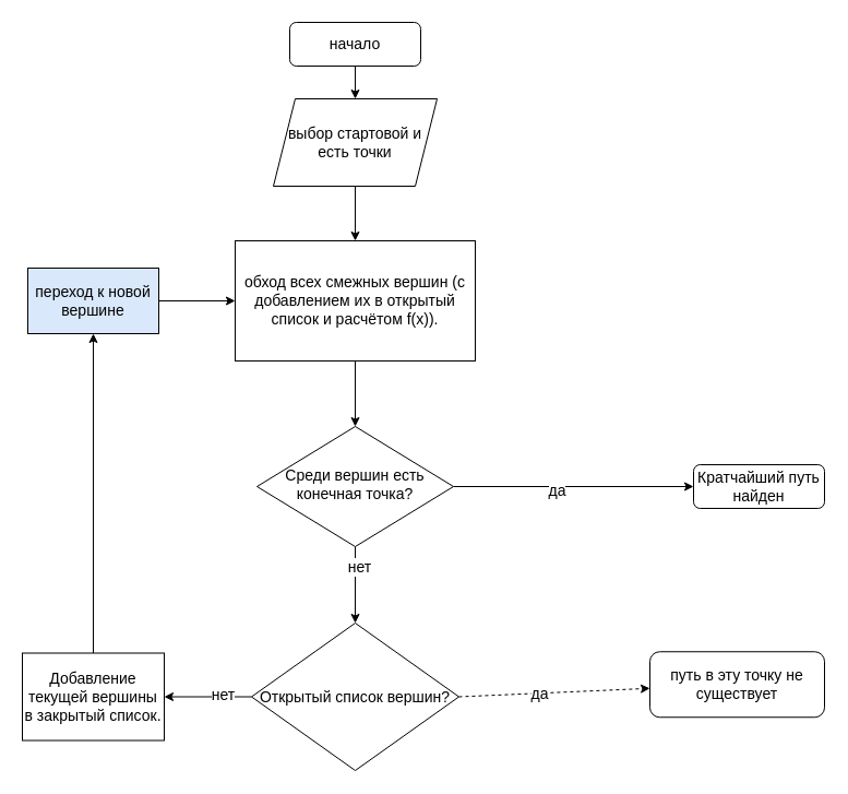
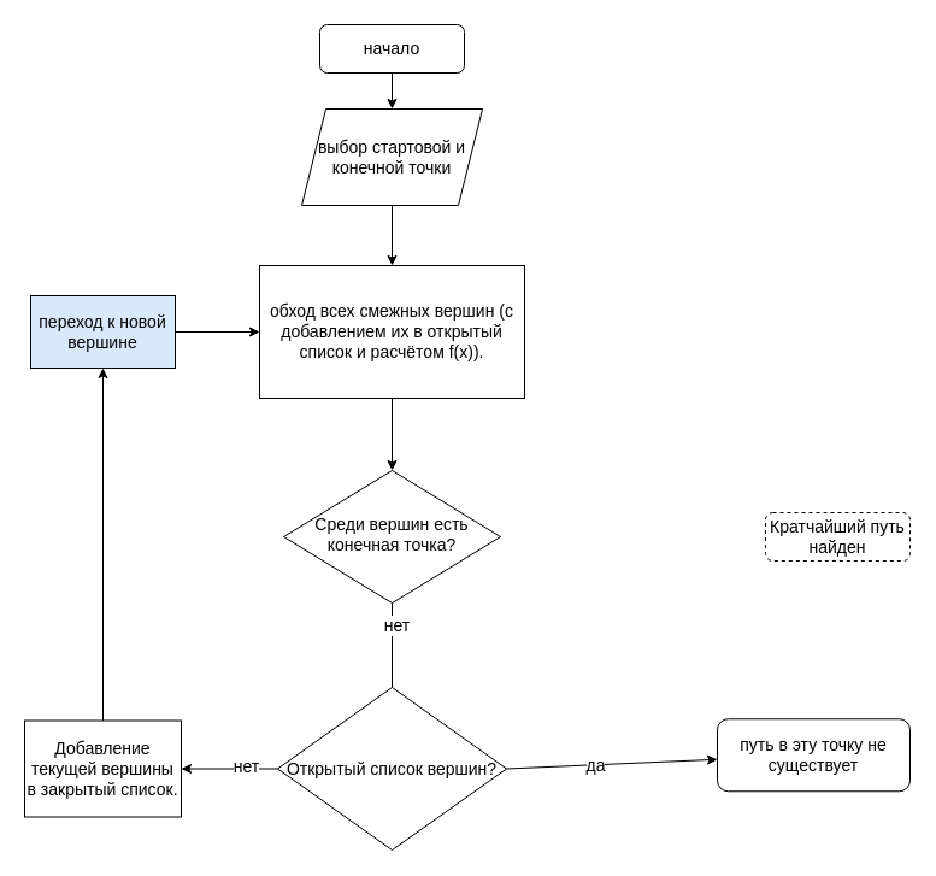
  <mxCell id="0" />
  <mxCell id="1" parent="0" />
  <mxCell id="2" style="rounded=0;orthogonalLoop=1;jettySize=auto;html=1;exitX=0.5;exitY=1;exitDx=0;exitDy=0;entryX=0.5;entryY=0;entryDx=0;entryDy=0;align=center;" edge="1" parent="1" source="3" target="13"><mxGeometry relative="1" as="geometry" /></mxCell>
  <mxCell id="3" value="&lt;font style=&quot;font-size: 14px&quot;&gt;начало&lt;/font&gt;" style="rounded=1;whiteSpace=wrap;html=1;fontSize=12;glass=0;strokeWidth=1;shadow=0;align=center;" parent="1" vertex="1"><mxGeometry x="265" y="20" width="120" height="40" as="geometry" /></mxCell>
- <mxCell id="4" style="edgeStyle=none;rounded=0;orthogonalLoop=1;jettySize=auto;html=1;" edge="1" parent="1" source="8" target="9"><mxGeometry relative="1" as="geometry" /></mxCell>
- <mxCell id="5" value="&lt;font style=&quot;font-size: 14px&quot;&gt;да&lt;/font&gt;" style="edgeLabel;html=1;align=center;verticalAlign=middle;resizable=0;points=[];" vertex="1" connectable="0" parent="4"><mxGeometry x="-0.148" y="-3" relative="1" as="geometry"><mxPoint as="offset" /></mxGeometry></mxCell>
- <mxCell id="6" value="" style="edgeStyle=none;rounded=0;orthogonalLoop=1;jettySize=auto;html=1;align=center;" edge="1" parent="1" source="8" target="18"><mxGeometry relative="1" as="geometry" /></mxCell>
+ <mxCell id="6" value="" style="edgeStyle=none;rounded=0;orthogonalLoop=1;jettySize=auto;html=1;align=center;endArrow=none;" edge="1" parent="1" source="8" target="18"><mxGeometry relative="1" as="geometry" /></mxCell>
  <mxCell id="7" value="&lt;font style=&quot;font-size: 14px&quot;&gt;нет&lt;/font&gt;" style="edgeLabel;html=1;align=center;verticalAlign=middle;resizable=0;points=[];" vertex="1" connectable="0" parent="6"><mxGeometry x="-0.444" y="3" relative="1" as="geometry"><mxPoint y="-1" as="offset" /></mxGeometry></mxCell>
  <mxCell id="8" value="&lt;font style=&quot;font-size: 14px&quot;&gt;Среди вершин есть конечная точка?&lt;/font&gt;" style="rhombus;whiteSpace=wrap;html=1;shadow=0;fontFamily=Helvetica;fontSize=12;align=center;strokeWidth=1;spacing=6;spacingTop=-4;" parent="1" vertex="1"><mxGeometry x="235" y="390" width="180" height="110" as="geometry" /></mxCell>
- <mxCell id="9" value="&lt;font style=&quot;font-size: 14px&quot;&gt;Кратчайший путь найден&lt;/font&gt;" style="rounded=1;whiteSpace=wrap;html=1;fontSize=12;glass=0;strokeWidth=1;shadow=0;" parent="1" vertex="1"><mxGeometry x="635" y="425" width="120" height="40" as="geometry" /></mxCell>
+ <mxCell id="9" value="&lt;font style=&quot;font-size: 14px&quot;&gt;Кратчайший путь найден&lt;/font&gt;" style="rounded=1;whiteSpace=wrap;html=1;fontSize=12;glass=0;strokeWidth=1;shadow=0;dashed=1;" parent="1" vertex="1"><mxGeometry x="635" y="425" width="120" height="40" as="geometry" /></mxCell>
  <mxCell id="10" style="edgeStyle=none;rounded=0;orthogonalLoop=1;jettySize=auto;html=1;align=center;" edge="1" parent="1" source="11" target="8"><mxGeometry relative="1" as="geometry" /></mxCell>
  <mxCell id="11" value="&lt;font style=&quot;font-size: 14px&quot;&gt;обход всех смежных вершин (с добавлением их в открытый список и расчётом f(x)).&lt;/font&gt;" style="rounded=0;whiteSpace=wrap;html=1;align=center;" vertex="1" parent="1"><mxGeometry x="215" y="220" width="220" height="110" as="geometry" /></mxCell>
  <mxCell id="12" style="edgeStyle=none;rounded=0;orthogonalLoop=1;jettySize=auto;html=1;exitX=0.5;exitY=1;exitDx=0;exitDy=0;entryX=0.5;entryY=0;entryDx=0;entryDy=0;align=center;" edge="1" parent="1" source="13" target="11"><mxGeometry relative="1" as="geometry" /></mxCell>
- <mxCell id="13" value="&lt;font style=&quot;font-size: 14px&quot;&gt;выбор стартовой и есть точки&lt;/font&gt;" style="shape=parallelogram;perimeter=parallelogramPerimeter;whiteSpace=wrap;html=1;fixedSize=1;align=center;" vertex="1" parent="1"><mxGeometry x="250" y="90" width="150" height="80" as="geometry" /></mxCell>
+ <mxCell id="13" value="&lt;font style=&quot;font-size: 14px&quot;&gt;выбор стартовой и конечной точки&lt;/font&gt;" style="shape=parallelogram;perimeter=parallelogramPerimeter;whiteSpace=wrap;html=1;fixedSize=1;align=center;" vertex="1" parent="1"><mxGeometry x="250" y="90" width="150" height="80" as="geometry" /></mxCell>
  <mxCell id="14" value="" style="edgeStyle=none;rounded=0;orthogonalLoop=1;jettySize=auto;html=1;" edge="1" parent="1" source="18" target="20"><mxGeometry relative="1" as="geometry" /></mxCell>
  <mxCell id="15" value="&lt;font style=&quot;font-size: 14px&quot;&gt;нет&lt;/font&gt;" style="edgeLabel;html=1;align=center;verticalAlign=middle;resizable=0;points=[];" vertex="1" connectable="0" parent="14"><mxGeometry x="-0.335" y="-2" relative="1" as="geometry"><mxPoint as="offset" /></mxGeometry></mxCell>
- <mxCell id="16" style="edgeStyle=none;rounded=0;orthogonalLoop=1;jettySize=auto;html=1;exitX=1;exitY=0.5;exitDx=0;exitDy=0;align=center;dashed=1;" edge="1" parent="1" source="18" target="24"><mxGeometry relative="1" as="geometry" /></mxCell>
+ <mxCell id="16" style="edgeStyle=none;rounded=0;orthogonalLoop=1;jettySize=auto;html=1;exitX=1;exitY=0.5;exitDx=0;exitDy=0;align=center;" edge="1" parent="1" source="18" target="24"><mxGeometry relative="1" as="geometry" /></mxCell>
  <mxCell id="17" value="&lt;font style=&quot;font-size: 14px&quot;&gt;да&lt;/font&gt;" style="edgeLabel;html=1;align=center;verticalAlign=middle;resizable=0;points=[];" vertex="1" connectable="0" parent="16"><mxGeometry x="-0.154" y="4" relative="1" as="geometry"><mxPoint y="4" as="offset" /></mxGeometry></mxCell>
  <mxCell id="18" value="&lt;font style=&quot;font-size: 14px&quot;&gt;Открытый список вершин?&lt;/font&gt;" style="rhombus;whiteSpace=wrap;html=1;align=center;" vertex="1" parent="1"><mxGeometry x="230" y="570" width="190" height="135" as="geometry" /></mxCell>
  <mxCell id="19" value="" style="edgeStyle=none;rounded=0;orthogonalLoop=1;jettySize=auto;html=1;" edge="1" parent="1" source="20" target="22"><mxGeometry relative="1" as="geometry" /></mxCell>
  <mxCell id="20" value="&lt;font style=&quot;font-size: 14px&quot;&gt;Добавление текущей вершины в закрытый список.&lt;/font&gt;" style="rounded=0;whiteSpace=wrap;html=1;" vertex="1" parent="1"><mxGeometry x="20" y="597.5" width="130" height="80" as="geometry" /></mxCell>
  <mxCell id="21" value="" style="edgeStyle=none;rounded=0;orthogonalLoop=1;jettySize=auto;html=1;" edge="1" parent="1" source="22" target="11"><mxGeometry relative="1" as="geometry" /></mxCell>
  <mxCell id="22" value="&lt;font style=&quot;font-size: 14px&quot;&gt;переход к новой вершине&lt;/font&gt;" style="rounded=0;whiteSpace=wrap;html=1;fillColor=#dae8fc;" vertex="1" parent="1"><mxGeometry x="25" y="245" width="120" height="60" as="geometry" /></mxCell>
  <mxCell id="23" style="edgeStyle=none;rounded=0;orthogonalLoop=1;jettySize=auto;html=1;exitX=0.25;exitY=0;exitDx=0;exitDy=0;align=center;" edge="1" parent="1" source="9" target="9"><mxGeometry relative="1" as="geometry" /></mxCell>
  <mxCell id="24" value="&lt;font style=&quot;font-size: 14px&quot;&gt;путь в эту точку не существует&lt;/font&gt;" style="rounded=1;whiteSpace=wrap;html=1;align=center;" vertex="1" parent="1"><mxGeometry x="595" y="596.25" width="160" height="60" as="geometry" /></mxCell>
